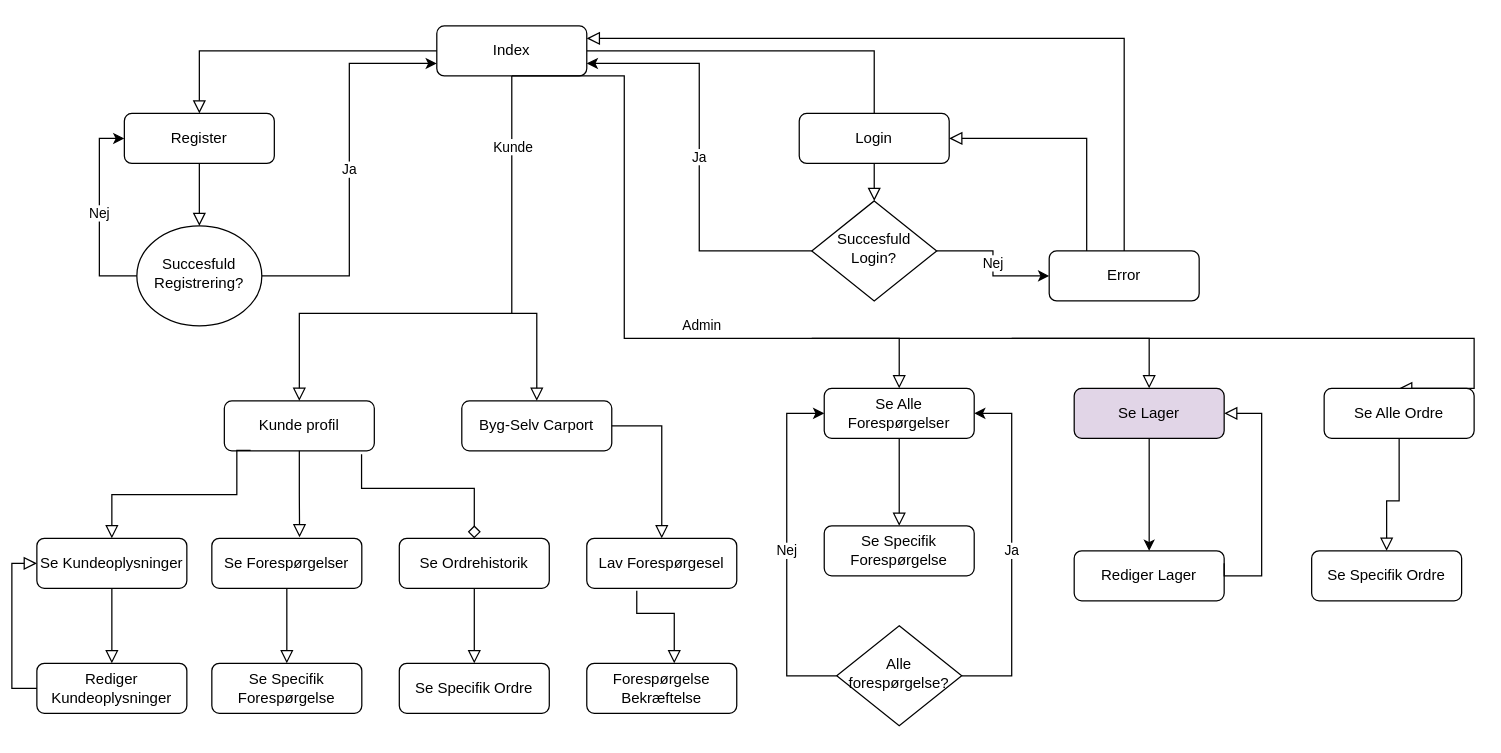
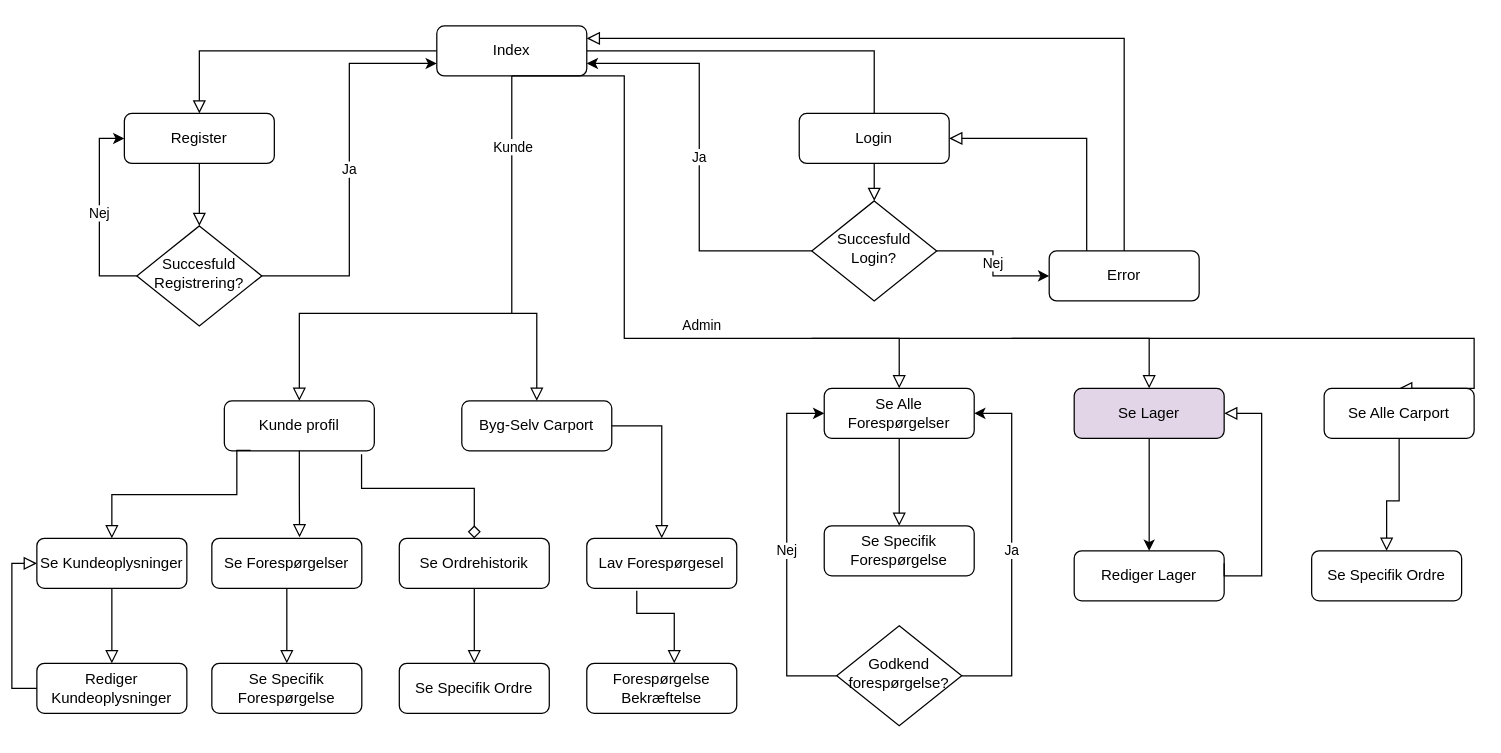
  <mxCell id="0" />
  <mxCell id="1" parent="0" />
  <mxCell id="2" value="" style="rounded=0;html=1;jettySize=auto;orthogonalLoop=1;fontSize=11;endArrow=none;endFill=0;endSize=8;strokeWidth=1;shadow=0;labelBackgroundColor=none;edgeStyle=orthogonalEdgeStyle;entryX=0.5;entryY=0;entryDx=0;entryDy=0;" parent="1" source="3" target="10" edge="1"><mxGeometry relative="1" as="geometry" /></mxCell>
  <mxCell id="3" value="Index" style="rounded=1;whiteSpace=wrap;html=1;fontSize=12;glass=0;strokeWidth=1;shadow=0;" parent="1" vertex="1"><mxGeometry x="340" y="20" width="120" height="40" as="geometry" /></mxCell>
  <mxCell id="4" value="Succesfuld&lt;br&gt;Login?" style="rhombus;whiteSpace=wrap;html=1;shadow=0;fontFamily=Helvetica;fontSize=12;align=center;strokeWidth=1;spacing=6;spacingTop=-4;" parent="1" vertex="1"><mxGeometry x="640" y="160" width="100" height="80" as="geometry" /></mxCell>
  <mxCell id="5" value="Error" style="rounded=1;whiteSpace=wrap;html=1;fontSize=12;glass=0;strokeWidth=1;shadow=0;" parent="1" vertex="1"><mxGeometry x="830" y="200" width="120" height="40" as="geometry" /></mxCell>
  <mxCell id="6" value="Se Ordrehistorik" style="rounded=1;whiteSpace=wrap;html=1;fontSize=12;glass=0;strokeWidth=1;shadow=0;" parent="1" vertex="1"><mxGeometry x="310" y="430" width="120" height="40" as="geometry" /></mxCell>
  <mxCell id="7" value="Kunde profil" style="rounded=1;whiteSpace=wrap;html=1;fontSize=12;glass=0;strokeWidth=1;shadow=0;" parent="1" vertex="1"><mxGeometry x="170" y="320" width="120" height="40" as="geometry" /></mxCell>
  <mxCell id="8" value="Register" style="rounded=1;whiteSpace=wrap;html=1;fontSize=12;glass=0;strokeWidth=1;shadow=0;" vertex="1" parent="1"><mxGeometry x="90" y="90" width="120" height="40" as="geometry" /></mxCell>
  <mxCell id="9" value="" style="rounded=0;html=1;jettySize=auto;orthogonalLoop=1;fontSize=11;endArrow=block;endFill=0;endSize=8;strokeWidth=1;shadow=0;labelBackgroundColor=none;edgeStyle=orthogonalEdgeStyle;exitX=0;exitY=0.5;exitDx=0;exitDy=0;entryX=0.5;entryY=0;entryDx=0;entryDy=0;" edge="1" parent="1" source="3" target="8"><mxGeometry relative="1" as="geometry"><mxPoint x="310" y="220" as="sourcePoint" /><mxPoint x="410" y="190" as="targetPoint" /></mxGeometry></mxCell>
  <mxCell id="10" value="Login" style="rounded=1;whiteSpace=wrap;html=1;fontSize=12;glass=0;strokeWidth=1;shadow=0;" vertex="1" parent="1"><mxGeometry x="630" y="90" width="120" height="40" as="geometry" /></mxCell>
- <mxCell id="11" value="Succesfuld&lt;br&gt;Registrering?" style="ellipse;whiteSpace=wrap;html=1;shadow=0;fontFamily=Helvetica;fontSize=12;align=center;strokeWidth=1;spacing=6;spacingTop=-4;" vertex="1" parent="1"><mxGeometry x="100" y="180" width="100" height="80" as="geometry" /></mxCell>
+ <mxCell id="11" value="Succesfuld&lt;br&gt;Registrering?" style="rhombus;whiteSpace=wrap;html=1;shadow=0;fontFamily=Helvetica;fontSize=12;align=center;strokeWidth=1;spacing=6;spacingTop=-4;" vertex="1" parent="1"><mxGeometry x="100" y="180" width="100" height="80" as="geometry" /></mxCell>
  <mxCell id="12" value="" style="rounded=0;html=1;jettySize=auto;orthogonalLoop=1;fontSize=11;endArrow=block;endFill=0;endSize=8;strokeWidth=1;shadow=0;labelBackgroundColor=none;edgeStyle=orthogonalEdgeStyle;exitX=0.5;exitY=1;exitDx=0;exitDy=0;entryX=0.5;entryY=0;entryDx=0;entryDy=0;" edge="1" parent="1" source="10" target="4"><mxGeometry relative="1" as="geometry"><mxPoint x="350" y="50" as="sourcePoint" /><mxPoint x="150" y="210" as="targetPoint" /></mxGeometry></mxCell>
  <mxCell id="13" value="" style="rounded=0;html=1;jettySize=auto;orthogonalLoop=1;fontSize=11;endArrow=block;endFill=0;endSize=8;strokeWidth=1;shadow=0;labelBackgroundColor=none;edgeStyle=orthogonalEdgeStyle;exitX=0.5;exitY=1;exitDx=0;exitDy=0;" edge="1" parent="1" source="8" target="11"><mxGeometry relative="1" as="geometry"><mxPoint x="410" y="140" as="sourcePoint" /><mxPoint x="410" y="190" as="targetPoint" /></mxGeometry></mxCell>
  <mxCell id="14" value="Nej" style="edgeStyle=orthogonalEdgeStyle;rounded=0;orthogonalLoop=1;jettySize=auto;html=1;exitX=0;exitY=0.5;exitDx=0;exitDy=0;entryX=0;entryY=0.5;entryDx=0;entryDy=0;" edge="1" parent="1" source="11" target="8"><mxGeometry relative="1" as="geometry"><mxPoint x="460" y="230" as="sourcePoint" /><mxPoint x="760" y="230" as="targetPoint" /></mxGeometry></mxCell>
  <mxCell id="15" value="Ja" style="edgeStyle=orthogonalEdgeStyle;rounded=0;orthogonalLoop=1;jettySize=auto;html=1;exitX=1;exitY=0.5;exitDx=0;exitDy=0;entryX=0;entryY=0.75;entryDx=0;entryDy=0;" edge="1" parent="1" source="11" target="3"><mxGeometry relative="1" as="geometry"><mxPoint x="110" y="230" as="sourcePoint" /><mxPoint x="100" y="120" as="targetPoint" /></mxGeometry></mxCell>
  <mxCell id="16" value="Ja" style="edgeStyle=orthogonalEdgeStyle;rounded=0;orthogonalLoop=1;jettySize=auto;html=1;entryX=1;entryY=0.75;entryDx=0;entryDy=0;" edge="1" parent="1" target="3"><mxGeometry relative="1" as="geometry"><mxPoint x="640" y="200" as="sourcePoint" /><mxPoint x="350" y="60" as="targetPoint" /><Array as="points"><mxPoint x="640" y="200" /><mxPoint x="550" y="200" /><mxPoint x="550" y="50" /></Array></mxGeometry></mxCell>
  <mxCell id="17" value="Nej" style="edgeStyle=orthogonalEdgeStyle;rounded=0;orthogonalLoop=1;jettySize=auto;html=1;exitX=1;exitY=0.5;exitDx=0;exitDy=0;entryX=0;entryY=0.5;entryDx=0;entryDy=0;" edge="1" parent="1" source="4" target="5"><mxGeometry relative="1" as="geometry"><mxPoint x="110" y="230" as="sourcePoint" /><mxPoint x="100" y="120" as="targetPoint" /></mxGeometry></mxCell>
  <mxCell id="18" value="" style="rounded=0;html=1;jettySize=auto;orthogonalLoop=1;fontSize=11;endArrow=block;endFill=0;endSize=8;strokeWidth=1;shadow=0;labelBackgroundColor=none;edgeStyle=orthogonalEdgeStyle;exitX=0.5;exitY=0;exitDx=0;exitDy=0;entryX=1;entryY=0.25;entryDx=0;entryDy=0;" edge="1" parent="1" source="5" target="3"><mxGeometry relative="1" as="geometry"><mxPoint x="700" y="140" as="sourcePoint" /><mxPoint x="700" y="190" as="targetPoint" /></mxGeometry></mxCell>
  <mxCell id="19" value="" style="rounded=0;html=1;jettySize=auto;orthogonalLoop=1;fontSize=11;endArrow=block;endFill=0;endSize=8;strokeWidth=1;shadow=0;labelBackgroundColor=none;edgeStyle=orthogonalEdgeStyle;exitX=0.25;exitY=0;exitDx=0;exitDy=0;entryX=1;entryY=0.5;entryDx=0;entryDy=0;" edge="1" parent="1" source="5" target="10"><mxGeometry relative="1" as="geometry"><mxPoint x="710" y="150" as="sourcePoint" /><mxPoint x="710" y="200" as="targetPoint" /></mxGeometry></mxCell>
  <mxCell id="20" value="" style="rounded=0;html=1;jettySize=auto;orthogonalLoop=1;fontSize=11;endArrow=block;endFill=0;endSize=8;strokeWidth=1;shadow=0;labelBackgroundColor=none;edgeStyle=orthogonalEdgeStyle;entryX=0.5;entryY=0;entryDx=0;entryDy=0;" edge="1" parent="1" target="7"><mxGeometry relative="1" as="geometry"><mxPoint x="400" y="60" as="sourcePoint" /><mxPoint x="470" y="40" as="targetPoint" /><Array as="points"><mxPoint x="400" y="250" /><mxPoint x="230" y="250" /></Array></mxGeometry></mxCell>
  <mxCell id="21" value="Kunde" style="edgeLabel;html=1;align=center;verticalAlign=middle;resizable=0;points=[];" vertex="1" connectable="0" parent="20"><mxGeometry x="-0.638" y="2" relative="1" as="geometry"><mxPoint x="-2" y="-22" as="offset" /></mxGeometry></mxCell>
  <mxCell id="22" value="Se Forespørgelser" style="rounded=1;whiteSpace=wrap;html=1;fontSize=12;glass=0;strokeWidth=1;shadow=0;" vertex="1" parent="1"><mxGeometry x="160" y="430" width="120" height="40" as="geometry" /></mxCell>
  <mxCell id="23" value="Se Kundeoplysninger" style="rounded=1;whiteSpace=wrap;html=1;fontSize=12;glass=0;strokeWidth=1;shadow=0;" vertex="1" parent="1"><mxGeometry x="20" y="430" width="120" height="40" as="geometry" /></mxCell>
  <mxCell id="24" value="" style="rounded=0;html=1;jettySize=auto;orthogonalLoop=1;fontSize=11;endArrow=block;endFill=0;endSize=8;strokeWidth=1;shadow=0;labelBackgroundColor=none;edgeStyle=orthogonalEdgeStyle;exitX=0.175;exitY=0.99;exitDx=0;exitDy=0;exitPerimeter=0;" edge="1" parent="1" source="7" target="23"><mxGeometry relative="1" as="geometry"><mxPoint x="700" y="140" as="sourcePoint" /><mxPoint x="700" y="190" as="targetPoint" /><Array as="points"><mxPoint y="360" x="180" /><mxPoint y="395" x="180" /><mxPoint x="80" y="395" /></Array></mxGeometry></mxCell>
  <mxCell id="25" value="" style="rounded=0;html=1;jettySize=auto;orthogonalLoop=1;fontSize=11;endArrow=block;endFill=0;endSize=8;strokeWidth=1;shadow=0;labelBackgroundColor=none;edgeStyle=orthogonalEdgeStyle;exitX=0.5;exitY=1;exitDx=0;exitDy=0;entryX=0.585;entryY=-0.02;entryDx=0;entryDy=0;entryPerimeter=0;" edge="1" parent="1" source="7" target="22"><mxGeometry relative="1" as="geometry"><mxPoint x="201" y="369.6" as="sourcePoint" /><mxPoint x="90" y="440" as="targetPoint" /></mxGeometry></mxCell>
  <mxCell id="26" value="" style="rounded=0;html=1;jettySize=auto;orthogonalLoop=1;fontSize=11;endArrow=diamond;endFill=0;endSize=8;strokeWidth=1;shadow=0;labelBackgroundColor=none;edgeStyle=orthogonalEdgeStyle;exitX=0.915;exitY=1.07;exitDx=0;exitDy=0;exitPerimeter=0;entryX=0.5;entryY=0;entryDx=0;entryDy=0;" edge="1" parent="1" source="7" target="6"><mxGeometry relative="1" as="geometry"><mxPoint x="211" y="379.6" as="sourcePoint" /><mxPoint x="100" y="450" as="targetPoint" /><Array as="points"><mxPoint x="280" y="390" /><mxPoint x="370" y="390" /></Array></mxGeometry></mxCell>
  <mxCell id="27" value="Rediger Kundeoplysninger" style="rounded=1;whiteSpace=wrap;html=1;fontSize=12;glass=0;strokeWidth=1;shadow=0;" vertex="1" parent="1"><mxGeometry x="20" y="530" width="120" height="40" as="geometry" /></mxCell>
  <mxCell id="28" value="" style="rounded=0;html=1;jettySize=auto;orthogonalLoop=1;fontSize=11;endArrow=block;endFill=0;endSize=8;strokeWidth=1;shadow=0;labelBackgroundColor=none;edgeStyle=orthogonalEdgeStyle;exitX=0.5;exitY=1;exitDx=0;exitDy=0;" edge="1" parent="1" source="23" target="27"><mxGeometry relative="1" as="geometry"><mxPoint x="240" y="370" as="sourcePoint" /><mxPoint x="240.2" y="439.2" as="targetPoint" /></mxGeometry></mxCell>
  <mxCell id="29" value="" style="rounded=0;html=1;jettySize=auto;orthogonalLoop=1;fontSize=11;endArrow=block;endFill=0;endSize=8;strokeWidth=1;shadow=0;labelBackgroundColor=none;edgeStyle=orthogonalEdgeStyle;exitX=0;exitY=0.5;exitDx=0;exitDy=0;entryX=0;entryY=0.5;entryDx=0;entryDy=0;" edge="1" parent="1" source="27" target="23"><mxGeometry relative="1" as="geometry"><mxPoint x="90" y="480" as="sourcePoint" /><mxPoint x="90" y="540" as="targetPoint" /></mxGeometry></mxCell>
  <mxCell id="30" value="Se Specifik Forespørgelse" style="rounded=1;whiteSpace=wrap;html=1;fontSize=12;glass=0;strokeWidth=1;shadow=0;" vertex="1" parent="1"><mxGeometry x="160" y="530" width="120" height="40" as="geometry" /></mxCell>
  <mxCell id="31" value="" style="rounded=0;html=1;jettySize=auto;orthogonalLoop=1;fontSize=11;endArrow=block;endFill=0;endSize=8;strokeWidth=1;shadow=0;labelBackgroundColor=none;edgeStyle=orthogonalEdgeStyle;exitX=0.5;exitY=1;exitDx=0;exitDy=0;" edge="1" parent="1" source="22" target="30"><mxGeometry relative="1" as="geometry"><mxPoint x="240" y="370" as="sourcePoint" /><mxPoint x="240.2" y="439.2" as="targetPoint" /></mxGeometry></mxCell>
  <mxCell id="32" value="Se Specifik Ordre" style="rounded=1;whiteSpace=wrap;html=1;fontSize=12;glass=0;strokeWidth=1;shadow=0;" vertex="1" parent="1"><mxGeometry x="310" y="530" width="120" height="40" as="geometry" /></mxCell>
  <mxCell id="33" value="" style="rounded=0;html=1;jettySize=auto;orthogonalLoop=1;fontSize=11;endArrow=block;endFill=0;endSize=8;strokeWidth=1;shadow=0;labelBackgroundColor=none;edgeStyle=orthogonalEdgeStyle;exitX=0.5;exitY=1;exitDx=0;exitDy=0;" edge="1" parent="1" source="6" target="32"><mxGeometry relative="1" as="geometry"><mxPoint x="289.8" y="372.8" as="sourcePoint" /><mxPoint x="380" y="440" as="targetPoint" /><Array as="points"><mxPoint x="370" y="500" /><mxPoint x="370" y="500" /></Array></mxGeometry></mxCell>
  <mxCell id="34" value="Byg-Selv Carport" style="rounded=1;whiteSpace=wrap;html=1;fontSize=12;glass=0;strokeWidth=1;shadow=0;" vertex="1" parent="1"><mxGeometry x="360" y="320" width="120" height="40" as="geometry" /></mxCell>
  <mxCell id="35" value="" style="rounded=0;html=1;jettySize=auto;orthogonalLoop=1;fontSize=11;endArrow=block;endFill=0;endSize=8;strokeWidth=1;shadow=0;labelBackgroundColor=none;edgeStyle=orthogonalEdgeStyle;exitX=0.5;exitY=1;exitDx=0;exitDy=0;entryX=0.5;entryY=0;entryDx=0;entryDy=0;" edge="1" parent="1" source="3" target="41"><mxGeometry relative="1" as="geometry"><mxPoint x="380" y="70" as="sourcePoint" /><mxPoint x="540" y="290" as="targetPoint" /><Array as="points"><mxPoint x="490" y="60" /><mxPoint x="490" y="270" /><mxPoint x="1170" y="270" /></Array></mxGeometry></mxCell>
  <mxCell id="36" value="Admin" style="edgeLabel;html=1;align=center;verticalAlign=middle;resizable=0;points=[];" vertex="1" connectable="0" parent="35"><mxGeometry x="-0.33" y="1" relative="1" as="geometry"><mxPoint x="-1" y="-10" as="offset" /></mxGeometry></mxCell>
  <mxCell id="37" value="Lav Forespørgesel" style="rounded=1;whiteSpace=wrap;html=1;fontSize=12;glass=0;strokeWidth=1;shadow=0;" vertex="1" parent="1"><mxGeometry x="460" y="430" width="120" height="40" as="geometry" /></mxCell>
  <mxCell id="38" value="" style="rounded=0;html=1;jettySize=auto;orthogonalLoop=1;fontSize=11;endArrow=block;endFill=0;endSize=8;strokeWidth=1;shadow=0;labelBackgroundColor=none;edgeStyle=orthogonalEdgeStyle;entryX=0.5;entryY=0;entryDx=0;entryDy=0;" edge="1" parent="1" target="37"><mxGeometry relative="1" as="geometry"><mxPoint x="480" y="340" as="sourcePoint" /><mxPoint x="530" y="370" as="targetPoint" /><Array as="points"><mxPoint x="480" y="340" /><mxPoint x="520" y="340" /></Array></mxGeometry></mxCell>
  <mxCell id="39" value="Forespørgelse Bekræftelse" style="rounded=1;whiteSpace=wrap;html=1;fontSize=12;glass=0;strokeWidth=1;shadow=0;" vertex="1" parent="1"><mxGeometry x="460" y="530" width="120" height="40" as="geometry" /></mxCell>
  <mxCell id="40" value="" style="rounded=0;html=1;jettySize=auto;orthogonalLoop=1;fontSize=11;endArrow=block;endFill=0;endSize=8;strokeWidth=1;shadow=0;labelBackgroundColor=none;edgeStyle=orthogonalEdgeStyle;" edge="1" parent="1" target="39"><mxGeometry relative="1" as="geometry"><mxPoint x="500" y="472" as="sourcePoint" /><mxPoint x="530" y="440" as="targetPoint" /><Array as="points"><mxPoint x="500" y="472" /><mxPoint x="500" y="490" /><mxPoint x="530" y="490" /></Array></mxGeometry></mxCell>
- <mxCell id="41" value="Se Alle Ordre" style="rounded=1;whiteSpace=wrap;html=1;fontSize=12;glass=0;strokeWidth=1;shadow=0;" vertex="1" parent="1"><mxGeometry x="1050" y="310" width="120" height="40" as="geometry" /></mxCell>
+ <mxCell id="41" value="Se Alle Carport" style="rounded=1;whiteSpace=wrap;html=1;fontSize=12;glass=0;strokeWidth=1;shadow=0;" vertex="1" parent="1"><mxGeometry x="1050" y="310" width="120" height="40" as="geometry" /></mxCell>
  <mxCell id="42" value="" style="rounded=0;html=1;jettySize=auto;orthogonalLoop=1;fontSize=11;endArrow=block;endFill=0;endSize=8;strokeWidth=1;shadow=0;labelBackgroundColor=none;edgeStyle=orthogonalEdgeStyle;entryX=0.5;entryY=0;entryDx=0;entryDy=0;" edge="1" parent="1" target="34"><mxGeometry relative="1" as="geometry"><mxPoint x="400" y="250" as="sourcePoint" /><mxPoint x="240" y="330" as="targetPoint" /><Array as="points"><mxPoint x="420" y="250" /></Array></mxGeometry></mxCell>
  <mxCell id="43" value="Se Specifik Ordre" style="rounded=1;whiteSpace=wrap;html=1;fontSize=12;glass=0;strokeWidth=1;shadow=0;" vertex="1" parent="1"><mxGeometry x="1040" y="440" width="120" height="40" as="geometry" /></mxCell>
  <mxCell id="44" value="" style="rounded=0;html=1;jettySize=auto;orthogonalLoop=1;fontSize=11;endArrow=block;endFill=0;endSize=8;strokeWidth=1;shadow=0;labelBackgroundColor=none;edgeStyle=orthogonalEdgeStyle;entryX=0.5;entryY=0;entryDx=0;entryDy=0;exitX=0.5;exitY=1;exitDx=0;exitDy=0;" edge="1" parent="1" source="41" target="43"><mxGeometry relative="1" as="geometry"><mxPoint x="1160" y="350" as="sourcePoint" /><mxPoint x="760" y="120" as="targetPoint" /><Array as="points"><mxPoint x="1110" y="400" /><mxPoint x="1100" y="400" /></Array></mxGeometry></mxCell>
  <mxCell id="45" value="Se Alle Forespørgelser" style="rounded=1;whiteSpace=wrap;html=1;fontSize=12;glass=0;strokeWidth=1;shadow=0;" vertex="1" parent="1"><mxGeometry x="650" y="310" width="120" height="40" as="geometry" /></mxCell>
  <mxCell id="46" value="" style="rounded=0;html=1;jettySize=auto;orthogonalLoop=1;fontSize=11;endArrow=block;endFill=0;endSize=8;strokeWidth=1;shadow=0;labelBackgroundColor=none;edgeStyle=orthogonalEdgeStyle;" edge="1" parent="1" target="45"><mxGeometry relative="1" as="geometry"><mxPoint x="640" y="270" as="sourcePoint" /><mxPoint x="760" y="120" as="targetPoint" /><Array as="points"><mxPoint x="650" y="270" /><mxPoint x="800" y="270" /></Array></mxGeometry></mxCell>
  <mxCell id="47" value="Se Specifik Forespørgelse" style="rounded=1;whiteSpace=wrap;html=1;fontSize=12;glass=0;strokeWidth=1;shadow=0;" vertex="1" parent="1"><mxGeometry x="650" y="420" width="120" height="40" as="geometry" /></mxCell>
  <mxCell id="48" value="" style="rounded=0;html=1;jettySize=auto;orthogonalLoop=1;fontSize=11;endArrow=block;endFill=0;endSize=8;strokeWidth=1;shadow=0;labelBackgroundColor=none;edgeStyle=orthogonalEdgeStyle;exitX=0.5;exitY=1;exitDx=0;exitDy=0;entryX=0.5;entryY=0;entryDx=0;entryDy=0;" edge="1" parent="1" source="45" target="47"><mxGeometry relative="1" as="geometry"><mxPoint x="870" y="210" as="sourcePoint" /><mxPoint x="760" y="120" as="targetPoint" /></mxGeometry></mxCell>
  <mxCell id="49" value="" style="edgeStyle=orthogonalEdgeStyle;rounded=0;orthogonalLoop=1;jettySize=auto;html=1;" edge="1" parent="1" source="50" target="52"><mxGeometry relative="1" as="geometry" /></mxCell>
  <mxCell id="50" value="Se Lager" style="rounded=1;whiteSpace=wrap;html=1;fontSize=12;glass=0;strokeWidth=1;shadow=0;fillColor=#e1d5e7;" vertex="1" parent="1"><mxGeometry x="850" y="310" width="120" height="40" as="geometry" /></mxCell>
  <mxCell id="51" value="" style="rounded=0;html=1;jettySize=auto;orthogonalLoop=1;fontSize=11;endArrow=block;endFill=0;endSize=8;strokeWidth=1;shadow=0;labelBackgroundColor=none;edgeStyle=orthogonalEdgeStyle;entryX=0.5;entryY=0;entryDx=0;entryDy=0;" edge="1" parent="1" target="50"><mxGeometry relative="1" as="geometry"><mxPoint x="800" y="270" as="sourcePoint" /><mxPoint x="810" y="320" as="targetPoint" /><Array as="points"><mxPoint x="910" y="270" /></Array></mxGeometry></mxCell>
  <mxCell id="52" value="Rediger Lager" style="rounded=1;whiteSpace=wrap;html=1;fontSize=12;glass=0;strokeWidth=1;shadow=0;" vertex="1" parent="1"><mxGeometry x="850" y="440" width="120" height="40" as="geometry" /></mxCell>
  <mxCell id="53" value="" style="rounded=0;html=1;jettySize=auto;orthogonalLoop=1;fontSize=11;endArrow=block;endFill=0;endSize=8;strokeWidth=1;shadow=0;labelBackgroundColor=none;edgeStyle=orthogonalEdgeStyle;entryX=1;entryY=0.5;entryDx=0;entryDy=0;exitX=1;exitY=0.25;exitDx=0;exitDy=0;" edge="1" parent="1" source="52" target="50"><mxGeometry relative="1" as="geometry"><mxPoint x="1010" y="450" as="sourcePoint" /><mxPoint x="1010" y="330" as="targetPoint" /><Array as="points"><mxPoint x="970" y="460" /><mxPoint x="1000" y="460" /><mxPoint x="1000" y="330" /></Array></mxGeometry></mxCell>
- <mxCell id="54" value="Alle forespørgelse?" style="rhombus;whiteSpace=wrap;html=1;shadow=0;fontFamily=Helvetica;fontSize=12;align=center;strokeWidth=1;spacing=6;spacingTop=-4;" vertex="1" parent="1"><mxGeometry x="660" y="500" width="100" height="80" as="geometry" /></mxCell>
+ <mxCell id="54" value="Godkend forespørgelse?" style="rhombus;whiteSpace=wrap;html=1;shadow=0;fontFamily=Helvetica;fontSize=12;align=center;strokeWidth=1;spacing=6;spacingTop=-4;" vertex="1" parent="1"><mxGeometry x="660" y="500" width="100" height="80" as="geometry" /></mxCell>
  <mxCell id="55" value="Nej" style="edgeStyle=orthogonalEdgeStyle;rounded=0;orthogonalLoop=1;jettySize=auto;html=1;entryX=0;entryY=0.5;entryDx=0;entryDy=0;exitX=0;exitY=0.5;exitDx=0;exitDy=0;" edge="1" parent="1" source="54" target="45"><mxGeometry relative="1" as="geometry"><mxPoint x="600" y="550" as="sourcePoint" /><mxPoint x="100" y="120" as="targetPoint" /><Array as="points"><mxPoint x="620" y="540" /><mxPoint x="620" y="330" /></Array></mxGeometry></mxCell>
  <mxCell id="56" value="Ja" style="edgeStyle=orthogonalEdgeStyle;rounded=0;orthogonalLoop=1;jettySize=auto;html=1;entryX=1;entryY=0.5;entryDx=0;entryDy=0;exitX=1;exitY=0.5;exitDx=0;exitDy=0;" edge="1" parent="1" source="54" target="45"><mxGeometry relative="1" as="geometry"><mxPoint x="810" y="530" as="sourcePoint" /><mxPoint x="350" y="60" as="targetPoint" /><Array as="points"><mxPoint x="800" y="540" /><mxPoint x="800" y="330" /></Array></mxGeometry></mxCell>
